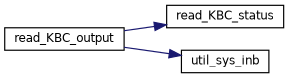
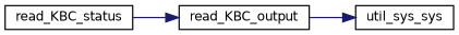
  digraph {
    rankdir=LR
    node [color=black fillcolor=white fontname=Helvetica fontsize=10 shape=record style=filled]
    edge [color=midnightblue fontname=Helvetica fontsize=10 labelfontname=Helvetica labelfontsize=10 style=solid]
    n1 [height=0.2 label=read_KBC_output width=0.4]
    n2 [height=0.2 label=read_KBC_status width=0.4]
-   n3 [height=0.2 label=util_sys_inb width=0.4]
-   n1 -> n2
+   n3 [height=0.2 label=util_sys_sys width=0.4]
+   n2 -> n1
    n1 -> n3
  }
